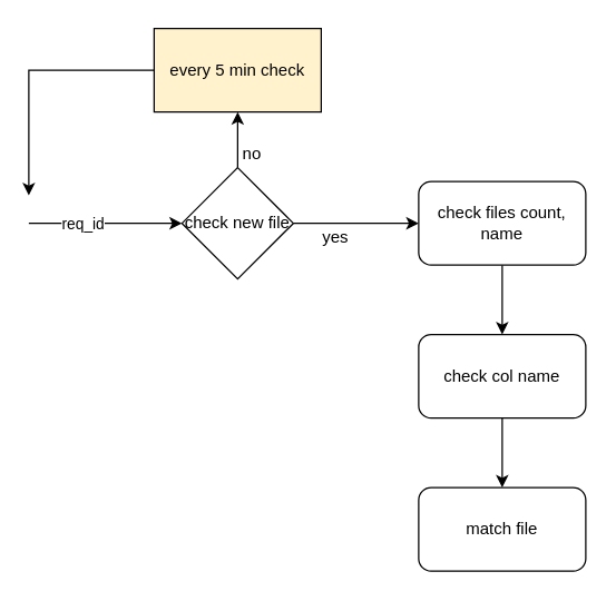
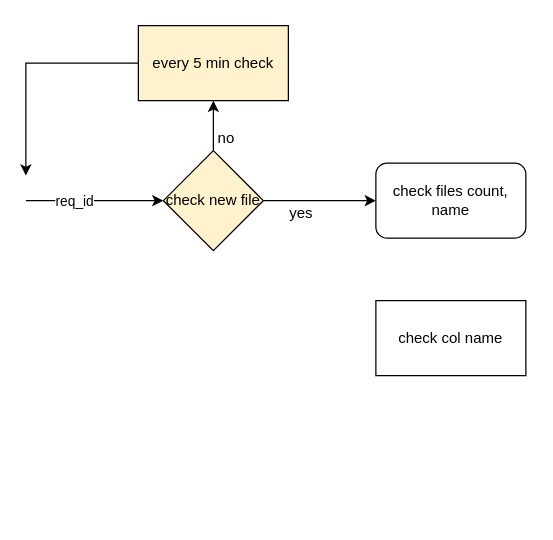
  <mxCell id="0" />
  <mxCell id="1" parent="0" />
  <mxCell id="2" value="" style="edgeStyle=orthogonalEdgeStyle;rounded=0;orthogonalLoop=1;jettySize=auto;html=1;exitX=1;exitY=0.5;exitDx=0;exitDy=0;" edge="1" parent="1" source="11" target="6"><mxGeometry relative="1" as="geometry"><mxPoint x="230" y="160" as="sourcePoint" /></mxGeometry></mxCell>
  <mxCell id="3" value="" style="endArrow=classic;html=1;rounded=0;entryX=0;entryY=0.5;entryDx=0;entryDy=0;" edge="1" parent="1" target="11"><mxGeometry width="50" height="50" relative="1" as="geometry"><mxPoint x="20" y="160" as="sourcePoint" /><mxPoint x="110" y="160" as="targetPoint" /></mxGeometry></mxCell>
  <mxCell id="4" value="req_id" style="edgeLabel;html=1;align=center;verticalAlign=middle;resizable=0;points=[];" vertex="1" connectable="0" parent="3"><mxGeometry x="-0.316" relative="1" as="geometry"><mxPoint as="offset" /></mxGeometry></mxCell>
- <mxCell id="5" value="" style="edgeStyle=orthogonalEdgeStyle;rounded=0;orthogonalLoop=1;jettySize=auto;html=1;" edge="1" parent="1" source="6" target="8"><mxGeometry relative="1" as="geometry" /></mxCell>
  <mxCell id="6" value="check files count, name" style="whiteSpace=wrap;html=1;rounded=1;" vertex="1" parent="1"><mxGeometry x="300" y="130" width="120" height="60" as="geometry" /></mxCell>
- <mxCell id="7" value="" style="edgeStyle=orthogonalEdgeStyle;rounded=0;orthogonalLoop=1;jettySize=auto;html=1;" edge="1" parent="1" source="8" target="9"><mxGeometry relative="1" as="geometry" /></mxCell>
- <mxCell id="8" value="check col name" style="whiteSpace=wrap;html=1;rounded=1;" vertex="1" parent="1"><mxGeometry x="300" y="240" width="120" height="60" as="geometry" /></mxCell>
- <mxCell id="9" value="match file" style="whiteSpace=wrap;html=1;rounded=1;" vertex="1" parent="1"><mxGeometry x="300" y="350" width="120" height="60" as="geometry" /></mxCell>
+ <mxCell id="8" value="check col name" style="whiteSpace=wrap;html=1;rounded=0;" vertex="1" parent="1"><mxGeometry x="300" y="240" width="120" height="60" as="geometry" /></mxCell>
  <mxCell id="10" value="" style="edgeStyle=orthogonalEdgeStyle;rounded=0;orthogonalLoop=1;jettySize=auto;html=1;" edge="1" parent="1" source="11" target="12"><mxGeometry relative="1" as="geometry" /></mxCell>
- <mxCell id="11" value="check new file" style="rhombus;whiteSpace=wrap;html=1;" vertex="1" parent="1"><mxGeometry x="130" y="120" width="80" height="80" as="geometry" /></mxCell>
+ <mxCell id="11" value="check new file" style="rhombus;whiteSpace=wrap;html=1;fillColor=#fff2cc;" vertex="1" parent="1"><mxGeometry x="130" y="120" width="80" height="80" as="geometry" /></mxCell>
  <mxCell id="12" value="every 5 min check" style="whiteSpace=wrap;html=1;fillColor=#fff2cc;" vertex="1" parent="1"><mxGeometry x="110" y="20" width="120" height="60" as="geometry" /></mxCell>
  <mxCell id="13" value="no" style="text;html=1;align=center;verticalAlign=middle;resizable=0;points=[];autosize=1;strokeColor=none;fillColor=none;" vertex="1" parent="1"><mxGeometry x="160" y="95" width="40" height="30" as="geometry" /></mxCell>
  <mxCell id="14" value="yes" style="text;html=1;align=center;verticalAlign=middle;resizable=0;points=[];autosize=1;strokeColor=none;fillColor=none;" vertex="1" parent="1"><mxGeometry x="220" y="155" width="40" height="30" as="geometry" /></mxCell>
  <mxCell id="15" value="" style="endArrow=classic;html=1;rounded=0;exitX=0;exitY=0.5;exitDx=0;exitDy=0;" edge="1" parent="1" source="12"><mxGeometry width="50" height="50" relative="1" as="geometry"><mxPoint x="30" y="110" as="sourcePoint" /><mxPoint x="20" y="140" as="targetPoint" /><Array as="points"><mxPoint x="20" y="50" /></Array></mxGeometry></mxCell>
